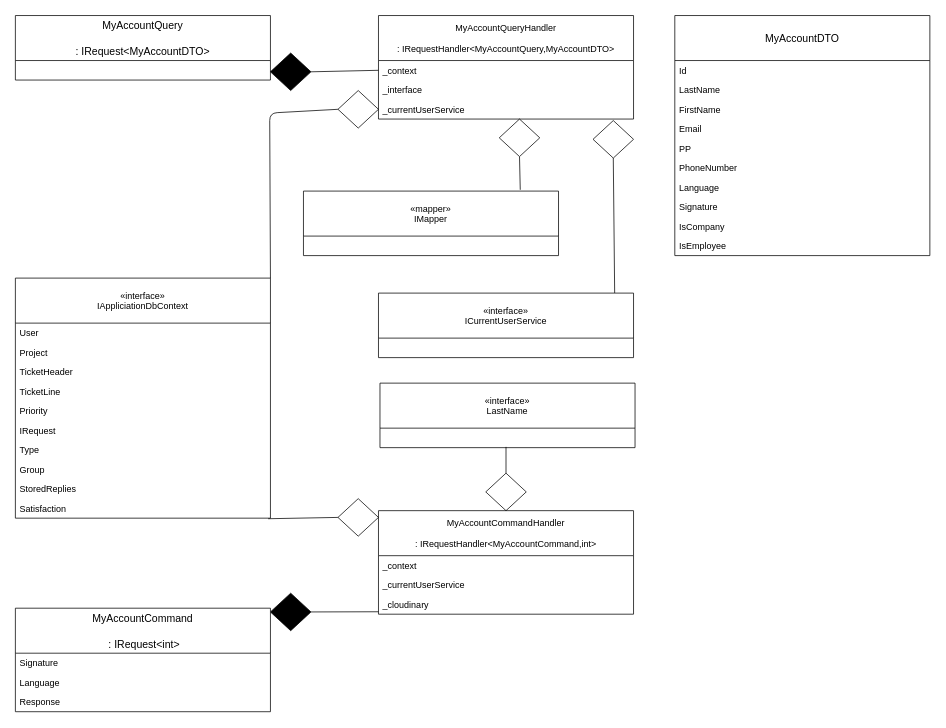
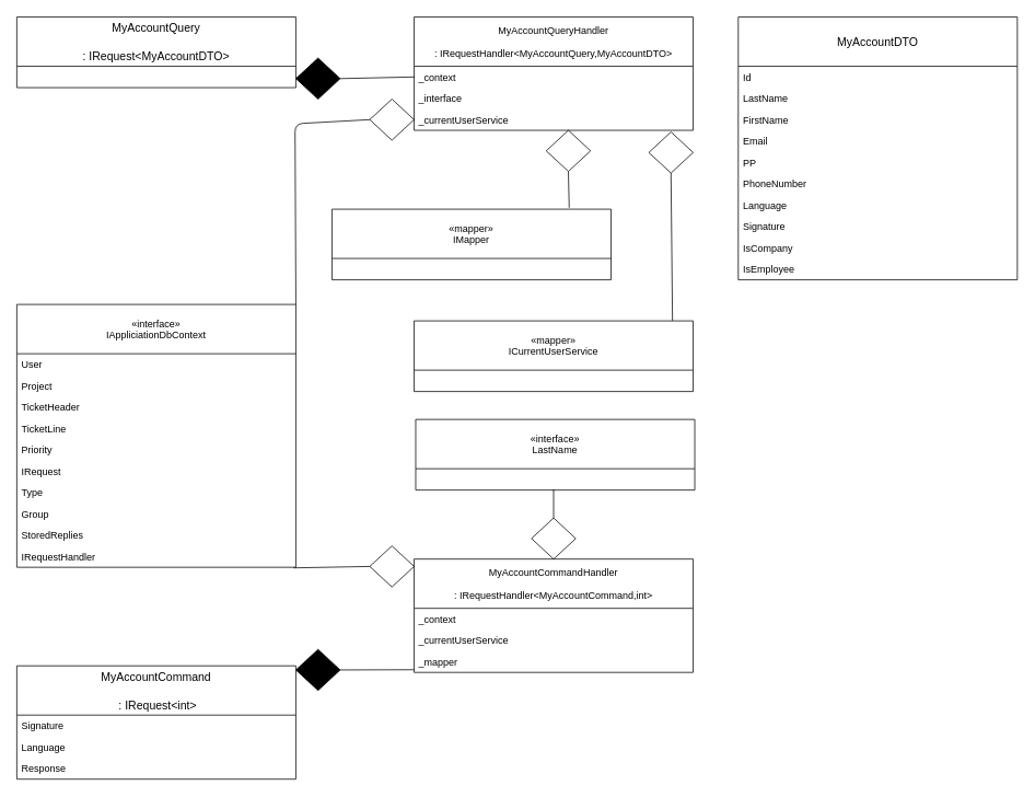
  <mxCell id="0" />
  <mxCell id="1" parent="0" />
  <mxCell id="2" value="" style="endArrow=none;html=1;entryX=0;entryY=0.5;entryDx=0;entryDy=0;exitX=1;exitY=0.5;exitDx=0;exitDy=0;exitPerimeter=0;" parent="1" source="3" target="27" edge="1"><mxGeometry width="50" height="50" relative="1" as="geometry"><mxPoint x="414" y="93" as="sourcePoint" /><mxPoint x="544" y="350" as="targetPoint" /></mxGeometry></mxCell>
  <mxCell id="3" value="" style="strokeWidth=1;html=1;shape=mxgraph.flowchart.decision;whiteSpace=wrap;fillColor=#000000;" parent="1" vertex="1"><mxGeometry x="360" y="70" width="54" height="50" as="geometry" /></mxCell>
  <mxCell id="4" value="" style="endArrow=none;html=1;entryX=1;entryY=0;entryDx=0;entryDy=0;exitX=0;exitY=0.5;exitDx=0;exitDy=0;exitPerimeter=0;" parent="1" source="5" target="30" edge="1"><mxGeometry width="50" height="50" relative="1" as="geometry"><mxPoint x="414" y="193" as="sourcePoint" /><mxPoint x="350" y="410" as="targetPoint" /><Array as="points"><mxPoint x="359" y="150" /></Array></mxGeometry></mxCell>
  <mxCell id="5" value="" style="strokeWidth=1;html=1;shape=mxgraph.flowchart.decision;whiteSpace=wrap;" parent="1" vertex="1"><mxGeometry x="450" y="120" width="54" height="50" as="geometry" /></mxCell>
  <mxCell id="6" value="" style="endArrow=none;html=1;entryX=0.85;entryY=-0.02;entryDx=0;entryDy=0;exitX=0.5;exitY=1;exitDx=0;exitDy=0;exitPerimeter=0;entryPerimeter=0;" parent="1" source="7" target="45" edge="1"><mxGeometry width="50" height="50" relative="1" as="geometry"><mxPoint x="578" y="227" as="sourcePoint" /><mxPoint x="898" y="344" as="targetPoint" /></mxGeometry></mxCell>
  <mxCell id="7" value="" style="strokeWidth=1;html=1;shape=mxgraph.flowchart.decision;whiteSpace=wrap;" parent="1" vertex="1"><mxGeometry x="665" y="158" width="54" height="50" as="geometry" /></mxCell>
  <mxCell id="8" value="" style="strokeWidth=1;html=1;shape=mxgraph.flowchart.decision;whiteSpace=wrap;" parent="1" vertex="1"><mxGeometry x="790" y="160" width="54" height="50" as="geometry" /></mxCell>
  <mxCell id="9" value="" style="endArrow=none;html=1;entryX=0.926;entryY=-0.002;entryDx=0;entryDy=0;exitX=0.5;exitY=1;exitDx=0;exitDy=0;exitPerimeter=0;entryPerimeter=0;" parent="1" source="8" target="47" edge="1"><mxGeometry width="50" height="50" relative="1" as="geometry"><mxPoint x="656" y="226" as="sourcePoint" /><mxPoint x="858" y="543" as="targetPoint" /></mxGeometry></mxCell>
  <mxCell id="10" value="" style="endArrow=none;html=1;entryX=0;entryY=1.029;entryDx=0;entryDy=0;exitX=1;exitY=0.5;exitDx=0;exitDy=0;exitPerimeter=0;entryPerimeter=0;" parent="1" source="22" edge="1"><mxGeometry width="50" height="50" relative="1" as="geometry"><mxPoint x="415" y="693" as="sourcePoint" /><mxPoint x="504" y="814.754" as="targetPoint" /></mxGeometry></mxCell>
  <mxCell id="11" value="MyAccountDTO" style="swimlane;fontStyle=0;childLayout=stackLayout;horizontal=1;startSize=60;horizontalStack=0;resizeParent=1;resizeParentMax=0;resizeLast=0;collapsible=1;marginBottom=0;align=center;fontSize=14;" parent="1" vertex="1"><mxGeometry x="899" width="340" height="320" as="geometry" y="20" /></mxCell>
  <mxCell id="12" value="Id" style="text;strokeColor=none;fillColor=none;align=left;verticalAlign=top;spacingLeft=4;spacingRight=4;overflow=hidden;rotatable=0;points=[[0,0.5],[1,0.5]];portConstraint=eastwest;" parent="11" vertex="1"><mxGeometry y="60" width="340" height="26" as="geometry" /></mxCell>
  <mxCell id="13" value="LastName" style="text;strokeColor=none;fillColor=none;align=left;verticalAlign=top;spacingLeft=4;spacingRight=4;overflow=hidden;rotatable=0;points=[[0,0.5],[1,0.5]];portConstraint=eastwest;" parent="11" vertex="1"><mxGeometry y="86" width="340" height="26" as="geometry" /></mxCell>
  <mxCell id="14" value="FirstName" style="text;strokeColor=none;fillColor=none;align=left;verticalAlign=top;spacingLeft=4;spacingRight=4;overflow=hidden;rotatable=0;points=[[0,0.5],[1,0.5]];portConstraint=eastwest;" parent="11" vertex="1"><mxGeometry y="112" width="340" height="26" as="geometry" /></mxCell>
  <mxCell id="15" value="Email" style="text;strokeColor=none;fillColor=none;align=left;verticalAlign=top;spacingLeft=4;spacingRight=4;overflow=hidden;rotatable=0;points=[[0,0.5],[1,0.5]];portConstraint=eastwest;" parent="11" vertex="1"><mxGeometry y="138" width="340" height="26" as="geometry" /></mxCell>
  <mxCell id="16" value="PP" style="text;strokeColor=none;fillColor=none;align=left;verticalAlign=top;spacingLeft=4;spacingRight=4;overflow=hidden;rotatable=0;points=[[0,0.5],[1,0.5]];portConstraint=eastwest;" parent="11" vertex="1"><mxGeometry y="164" width="340" height="26" as="geometry" /></mxCell>
  <mxCell id="17" value="PhoneNumber" style="text;strokeColor=none;fillColor=none;align=left;verticalAlign=top;spacingLeft=4;spacingRight=4;overflow=hidden;rotatable=0;points=[[0,0.5],[1,0.5]];portConstraint=eastwest;" parent="11" vertex="1"><mxGeometry y="190" width="340" height="26" as="geometry" /></mxCell>
  <mxCell id="18" value="Language" style="text;strokeColor=none;fillColor=none;align=left;verticalAlign=top;spacingLeft=4;spacingRight=4;overflow=hidden;rotatable=0;points=[[0,0.5],[1,0.5]];portConstraint=eastwest;" parent="11" vertex="1"><mxGeometry y="216" width="340" height="26" as="geometry" /></mxCell>
  <mxCell id="19" value="Signature" style="text;strokeColor=none;fillColor=none;align=left;verticalAlign=top;spacingLeft=4;spacingRight=4;overflow=hidden;rotatable=0;points=[[0,0.5],[1,0.5]];portConstraint=eastwest;" parent="11" vertex="1"><mxGeometry y="242" width="340" height="26" as="geometry" /></mxCell>
  <mxCell id="20" value="IsCompany" style="text;strokeColor=none;fillColor=none;align=left;verticalAlign=top;spacingLeft=4;spacingRight=4;overflow=hidden;rotatable=0;points=[[0,0.5],[1,0.5]];portConstraint=eastwest;" parent="11" vertex="1"><mxGeometry y="268" width="340" height="26" as="geometry" /></mxCell>
  <mxCell id="21" value="IsEmployee" style="text;strokeColor=none;fillColor=none;align=left;verticalAlign=top;spacingLeft=4;spacingRight=4;overflow=hidden;rotatable=0;points=[[0,0.5],[1,0.5]];portConstraint=eastwest;" parent="11" vertex="1"><mxGeometry y="294" width="340" height="26" as="geometry" /></mxCell>
  <mxCell id="22" value="" style="strokeWidth=1;html=1;shape=mxgraph.flowchart.decision;whiteSpace=wrap;fillColor=#000000;" parent="1" vertex="1"><mxGeometry x="360" y="790" width="54" height="50" as="geometry" /></mxCell>
  <mxCell id="23" value="" style="strokeWidth=1;html=1;shape=mxgraph.flowchart.decision;whiteSpace=wrap;" parent="1" vertex="1"><mxGeometry x="450" y="664" width="54" height="50" as="geometry" /></mxCell>
  <mxCell id="24" value="" style="endArrow=none;html=1;entryX=0.991;entryY=1.029;entryDx=0;entryDy=0;entryPerimeter=0;exitX=0;exitY=0.5;exitDx=0;exitDy=0;exitPerimeter=0;" parent="1" source="23" target="40" edge="1"><mxGeometry width="50" height="50" relative="1" as="geometry"><mxPoint x="449" y="691" as="sourcePoint" /><mxPoint x="459" y="523" as="targetPoint" /></mxGeometry></mxCell>
  <mxCell id="25" value="MyAccountQuery&#10;&#10;: IRequest&lt;MyAccountDTO&gt;" style="swimlane;fontStyle=0;childLayout=stackLayout;horizontal=1;startSize=60;horizontalStack=0;resizeParent=1;resizeParentMax=0;resizeLast=0;collapsible=1;marginBottom=0;align=center;fontSize=14;" parent="1" vertex="1"><mxGeometry x="20" width="340" height="86" as="geometry" y="20" /></mxCell>
  <mxCell id="26" value="MyAccountQueryHandler&#10;&#10;: IRequestHandler&lt;MyAccountQuery,MyAccountDTO&gt;" style="swimlane;fontStyle=0;childLayout=stackLayout;horizontal=1;startSize=60;fillColor=none;horizontalStack=0;resizeParent=1;resizeParentMax=0;resizeLast=0;collapsible=1;marginBottom=0;" parent="1" vertex="1"><mxGeometry x="504" width="340" height="138" as="geometry" y="20" /></mxCell>
  <mxCell id="27" value="_context" style="text;strokeColor=none;fillColor=none;align=left;verticalAlign=top;spacingLeft=4;spacingRight=4;overflow=hidden;rotatable=0;points=[[0,0.5],[1,0.5]];portConstraint=eastwest;" parent="26" vertex="1"><mxGeometry y="60" width="340" height="26" as="geometry" /></mxCell>
  <mxCell id="28" value="_interface" style="text;strokeColor=none;fillColor=none;align=left;verticalAlign=top;spacingLeft=4;spacingRight=4;overflow=hidden;rotatable=0;points=[[0,0.5],[1,0.5]];portConstraint=eastwest;" parent="26" vertex="1"><mxGeometry y="86" width="340" height="26" as="geometry" /></mxCell>
  <mxCell id="29" value="_currentUserService" style="text;strokeColor=none;fillColor=none;align=left;verticalAlign=top;spacingLeft=4;spacingRight=4;overflow=hidden;rotatable=0;points=[[0,0.5],[1,0.5]];portConstraint=eastwest;" parent="26" vertex="1"><mxGeometry y="112" width="340" height="26" as="geometry" /></mxCell>
  <mxCell id="30" value="«interface»&#10;IAppliciationDbContext" style="swimlane;fontStyle=0;childLayout=stackLayout;horizontal=1;startSize=60;fillColor=none;horizontalStack=0;resizeParent=1;resizeParentMax=0;resizeLast=0;collapsible=1;marginBottom=0;" parent="1" vertex="1"><mxGeometry x="20" y="370" width="340" height="320" as="geometry" /></mxCell>
  <mxCell id="31" value="User" style="text;strokeColor=none;fillColor=none;align=left;verticalAlign=top;spacingLeft=4;spacingRight=4;overflow=hidden;rotatable=0;points=[[0,0.5],[1,0.5]];portConstraint=eastwest;" parent="30" vertex="1"><mxGeometry y="60" width="340" height="26" as="geometry" /></mxCell>
  <mxCell id="32" value="Project" style="text;strokeColor=none;fillColor=none;align=left;verticalAlign=top;spacingLeft=4;spacingRight=4;overflow=hidden;rotatable=0;points=[[0,0.5],[1,0.5]];portConstraint=eastwest;" parent="30" vertex="1"><mxGeometry y="86" width="340" height="26" as="geometry" /></mxCell>
  <mxCell id="33" value="TicketHeader" style="text;strokeColor=none;fillColor=none;align=left;verticalAlign=top;spacingLeft=4;spacingRight=4;overflow=hidden;rotatable=0;points=[[0,0.5],[1,0.5]];portConstraint=eastwest;" parent="30" vertex="1"><mxGeometry y="112" width="340" height="26" as="geometry" /></mxCell>
  <mxCell id="34" value="TicketLine" style="text;strokeColor=none;fillColor=none;align=left;verticalAlign=top;spacingLeft=4;spacingRight=4;overflow=hidden;rotatable=0;points=[[0,0.5],[1,0.5]];portConstraint=eastwest;" parent="30" vertex="1"><mxGeometry y="138" width="340" height="26" as="geometry" /></mxCell>
  <mxCell id="35" value="Priority" style="text;strokeColor=none;fillColor=none;align=left;verticalAlign=top;spacingLeft=4;spacingRight=4;overflow=hidden;rotatable=0;points=[[0,0.5],[1,0.5]];portConstraint=eastwest;" parent="30" vertex="1"><mxGeometry y="164" width="340" height="26" as="geometry" /></mxCell>
  <mxCell id="36" value="IRequest" style="text;strokeColor=none;fillColor=none;align=left;verticalAlign=top;spacingLeft=4;spacingRight=4;overflow=hidden;rotatable=0;points=[[0,0.5],[1,0.5]];portConstraint=eastwest;" parent="30" vertex="1"><mxGeometry y="190" width="340" height="26" as="geometry" /></mxCell>
  <mxCell id="37" value="Type" style="text;strokeColor=none;fillColor=none;align=left;verticalAlign=top;spacingLeft=4;spacingRight=4;overflow=hidden;rotatable=0;points=[[0,0.5],[1,0.5]];portConstraint=eastwest;" parent="30" vertex="1"><mxGeometry y="216" width="340" height="26" as="geometry" /></mxCell>
  <mxCell id="38" value="Group" style="text;strokeColor=none;fillColor=none;align=left;verticalAlign=top;spacingLeft=4;spacingRight=4;overflow=hidden;rotatable=0;points=[[0,0.5],[1,0.5]];portConstraint=eastwest;" parent="30" vertex="1"><mxGeometry y="242" width="340" height="26" as="geometry" /></mxCell>
  <mxCell id="39" value="StoredReplies" style="text;strokeColor=none;fillColor=none;align=left;verticalAlign=top;spacingLeft=4;spacingRight=4;overflow=hidden;rotatable=0;points=[[0,0.5],[1,0.5]];portConstraint=eastwest;" parent="30" vertex="1"><mxGeometry y="268" width="340" height="26" as="geometry" /></mxCell>
- <mxCell id="40" value="Satisfaction" style="text;strokeColor=none;fillColor=none;align=left;verticalAlign=top;spacingLeft=4;spacingRight=4;overflow=hidden;rotatable=0;points=[[0,0.5],[1,0.5]];portConstraint=eastwest;" parent="30" vertex="1"><mxGeometry y="294" width="340" height="26" as="geometry" /></mxCell>
+ <mxCell id="40" value="IRequestHandler" style="text;strokeColor=none;fillColor=none;align=left;verticalAlign=top;spacingLeft=4;spacingRight=4;overflow=hidden;rotatable=0;points=[[0,0.5],[1,0.5]];portConstraint=eastwest;" parent="30" vertex="1"><mxGeometry y="294" width="340" height="26" as="geometry" /></mxCell>
  <mxCell id="41" value="MyAccountCommand&#10;&#10; : IRequest&lt;int&gt;" style="swimlane;fontStyle=0;childLayout=stackLayout;horizontal=1;startSize=60;horizontalStack=0;resizeParent=1;resizeParentMax=0;resizeLast=0;collapsible=1;marginBottom=0;align=center;fontSize=14;" parent="1" vertex="1"><mxGeometry x="20" y="810" width="340" height="138" as="geometry" /></mxCell>
  <mxCell id="42" value="Signature" style="text;strokeColor=none;fillColor=none;align=left;verticalAlign=top;spacingLeft=4;spacingRight=4;overflow=hidden;rotatable=0;points=[[0,0.5],[1,0.5]];portConstraint=eastwest;" parent="41" vertex="1"><mxGeometry y="60" width="340" height="26" as="geometry" /></mxCell>
  <mxCell id="43" value="Language" style="text;strokeColor=none;fillColor=none;align=left;verticalAlign=top;spacingLeft=4;spacingRight=4;overflow=hidden;rotatable=0;points=[[0,0.5],[1,0.5]];portConstraint=eastwest;" parent="41" vertex="1"><mxGeometry y="86" width="340" height="26" as="geometry" /></mxCell>
  <mxCell id="44" value="Response" style="text;strokeColor=none;fillColor=none;align=left;verticalAlign=top;spacingLeft=4;spacingRight=4;overflow=hidden;rotatable=0;points=[[0,0.5],[1,0.5]];portConstraint=eastwest;" parent="41" vertex="1"><mxGeometry y="112" width="340" height="26" as="geometry" /></mxCell>
  <mxCell id="45" value="«mapper»&#10;IMapper" style="swimlane;fontStyle=0;childLayout=stackLayout;horizontal=1;startSize=60;fillColor=none;horizontalStack=0;resizeParent=1;resizeParentMax=0;resizeLast=0;collapsible=1;marginBottom=0;" parent="1" vertex="1"><mxGeometry x="404" y="254" width="340" height="86" as="geometry" /></mxCell>
  <mxCell id="46" value=" " style="text;strokeColor=none;fillColor=none;align=left;verticalAlign=top;spacingLeft=4;spacingRight=4;overflow=hidden;rotatable=0;points=[[0,0.5],[1,0.5]];portConstraint=eastwest;" parent="45" vertex="1"><mxGeometry y="60" width="340" height="26" as="geometry" /></mxCell>
- <mxCell id="47" value="«interface»&#10;ICurrentUserService" style="swimlane;fontStyle=0;childLayout=stackLayout;horizontal=1;startSize=60;fillColor=none;horizontalStack=0;resizeParent=1;resizeParentMax=0;resizeLast=0;collapsible=1;marginBottom=0;" parent="1" vertex="1"><mxGeometry x="504" y="390" width="340" height="86" as="geometry" /></mxCell>
+ <mxCell id="47" value="«mapper»&#10;ICurrentUserService" style="swimlane;fontStyle=0;childLayout=stackLayout;horizontal=1;startSize=60;fillColor=none;horizontalStack=0;resizeParent=1;resizeParentMax=0;resizeLast=0;collapsible=1;marginBottom=0;" parent="1" vertex="1"><mxGeometry x="504" y="390" width="340" height="86" as="geometry" /></mxCell>
  <mxCell id="48" value=" " style="text;strokeColor=none;fillColor=none;align=left;verticalAlign=top;spacingLeft=4;spacingRight=4;overflow=hidden;rotatable=0;points=[[0,0.5],[1,0.5]];portConstraint=eastwest;" parent="47" vertex="1"><mxGeometry y="60" width="340" height="26" as="geometry" /></mxCell>
  <mxCell id="49" value="«interface»&#10;LastName" style="swimlane;fontStyle=0;childLayout=stackLayout;horizontal=1;startSize=60;fillColor=none;horizontalStack=0;resizeParent=1;resizeParentMax=0;resizeLast=0;collapsible=1;marginBottom=0;" vertex="1" parent="1"><mxGeometry x="506" y="510" width="340" height="86" as="geometry" /></mxCell>
  <mxCell id="50" value=" " style="text;strokeColor=none;fillColor=none;align=left;verticalAlign=top;spacingLeft=4;spacingRight=4;overflow=hidden;rotatable=0;points=[[0,0.5],[1,0.5]];portConstraint=eastwest;" vertex="1" parent="49"><mxGeometry y="60" width="340" height="26" as="geometry" /></mxCell>
  <mxCell id="51" value="" style="endArrow=none;html=1;exitX=0.5;exitY=0;exitDx=0;exitDy=0;exitPerimeter=0;" edge="1" parent="1" source="52"><mxGeometry width="50" height="50" relative="1" as="geometry"><mxPoint x="942" y="619" as="sourcePoint" /><mxPoint x="674" y="595" as="targetPoint" /></mxGeometry></mxCell>
  <mxCell id="52" value="" style="strokeWidth=1;html=1;shape=mxgraph.flowchart.decision;whiteSpace=wrap;" vertex="1" parent="1"><mxGeometry x="647" y="630" width="54" height="50" as="geometry" /></mxCell>
  <mxCell id="53" value="MyAccountCommandHandler&#10;&#10;: IRequestHandler&lt;MyAccountCommand,int&gt;" style="swimlane;fontStyle=0;childLayout=stackLayout;horizontal=1;startSize=60;fillColor=none;horizontalStack=0;resizeParent=1;resizeParentMax=0;resizeLast=0;collapsible=1;marginBottom=0;" parent="1" vertex="1"><mxGeometry x="504" y="680" width="340" height="138" as="geometry" /></mxCell>
  <mxCell id="54" value="_context" style="text;strokeColor=none;fillColor=none;align=left;verticalAlign=top;spacingLeft=4;spacingRight=4;overflow=hidden;rotatable=0;points=[[0,0.5],[1,0.5]];portConstraint=eastwest;" parent="53" vertex="1"><mxGeometry y="60" width="340" height="26" as="geometry" /></mxCell>
  <mxCell id="55" value="_currentUserService" style="text;strokeColor=none;fillColor=none;align=left;verticalAlign=top;spacingLeft=4;spacingRight=4;overflow=hidden;rotatable=0;points=[[0,0.5],[1,0.5]];portConstraint=eastwest;" parent="53" vertex="1"><mxGeometry y="86" width="340" height="26" as="geometry" /></mxCell>
- <mxCell id="56" value="_cloudinary" style="text;strokeColor=none;fillColor=none;align=left;verticalAlign=top;spacingLeft=4;spacingRight=4;overflow=hidden;rotatable=0;points=[[0,0.5],[1,0.5]];portConstraint=eastwest;" parent="53" vertex="1"><mxGeometry y="112" width="340" height="26" as="geometry" /></mxCell>
+ <mxCell id="56" value="_mapper" style="text;strokeColor=none;fillColor=none;align=left;verticalAlign=top;spacingLeft=4;spacingRight=4;overflow=hidden;rotatable=0;points=[[0,0.5],[1,0.5]];portConstraint=eastwest;" parent="53" vertex="1"><mxGeometry y="112" width="340" height="26" as="geometry" /></mxCell>
